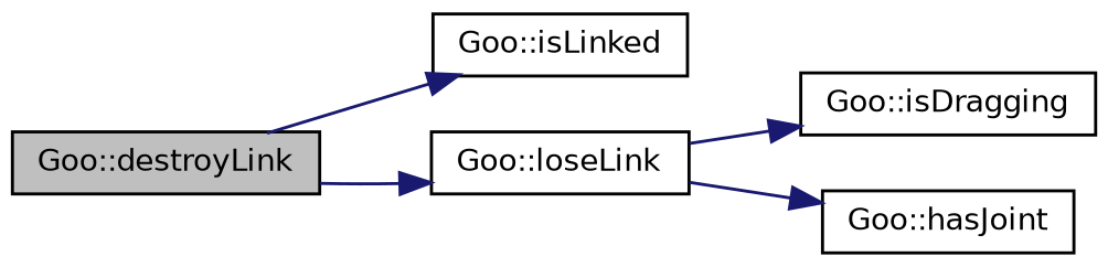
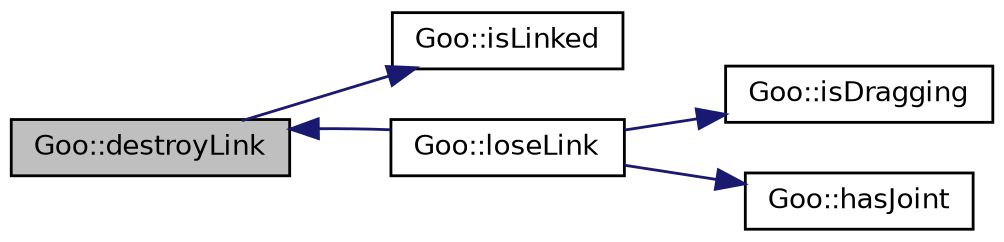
  digraph {
    rankdir=LR
    node [color=black fillcolor=white fontname=Helvetica fontsize=10 shape=record style=filled]
    edge [color=midnightblue fontname=Helvetica fontsize=10 labelfontname=Helvetica labelfontsize=10 style=solid]
    n1 [fillcolor=grey75 fontcolor=black height=0.2 label="Goo::destroyLink" width=0.4]
    n2 [height=0.2 label="Goo::isLinked" width=0.4]
    n3 [height=0.2 label="Goo::loseLink" width=0.4]
    n4 [height=0.2 label="Goo::isDragging" width=0.4]
    n5 [height=0.2 label="Goo::hasJoint" width=0.4]
    n1 -> n2
-   n1 -> n3
+   n3 -> n1
    n3 -> n4
    n3 -> n5
  }
